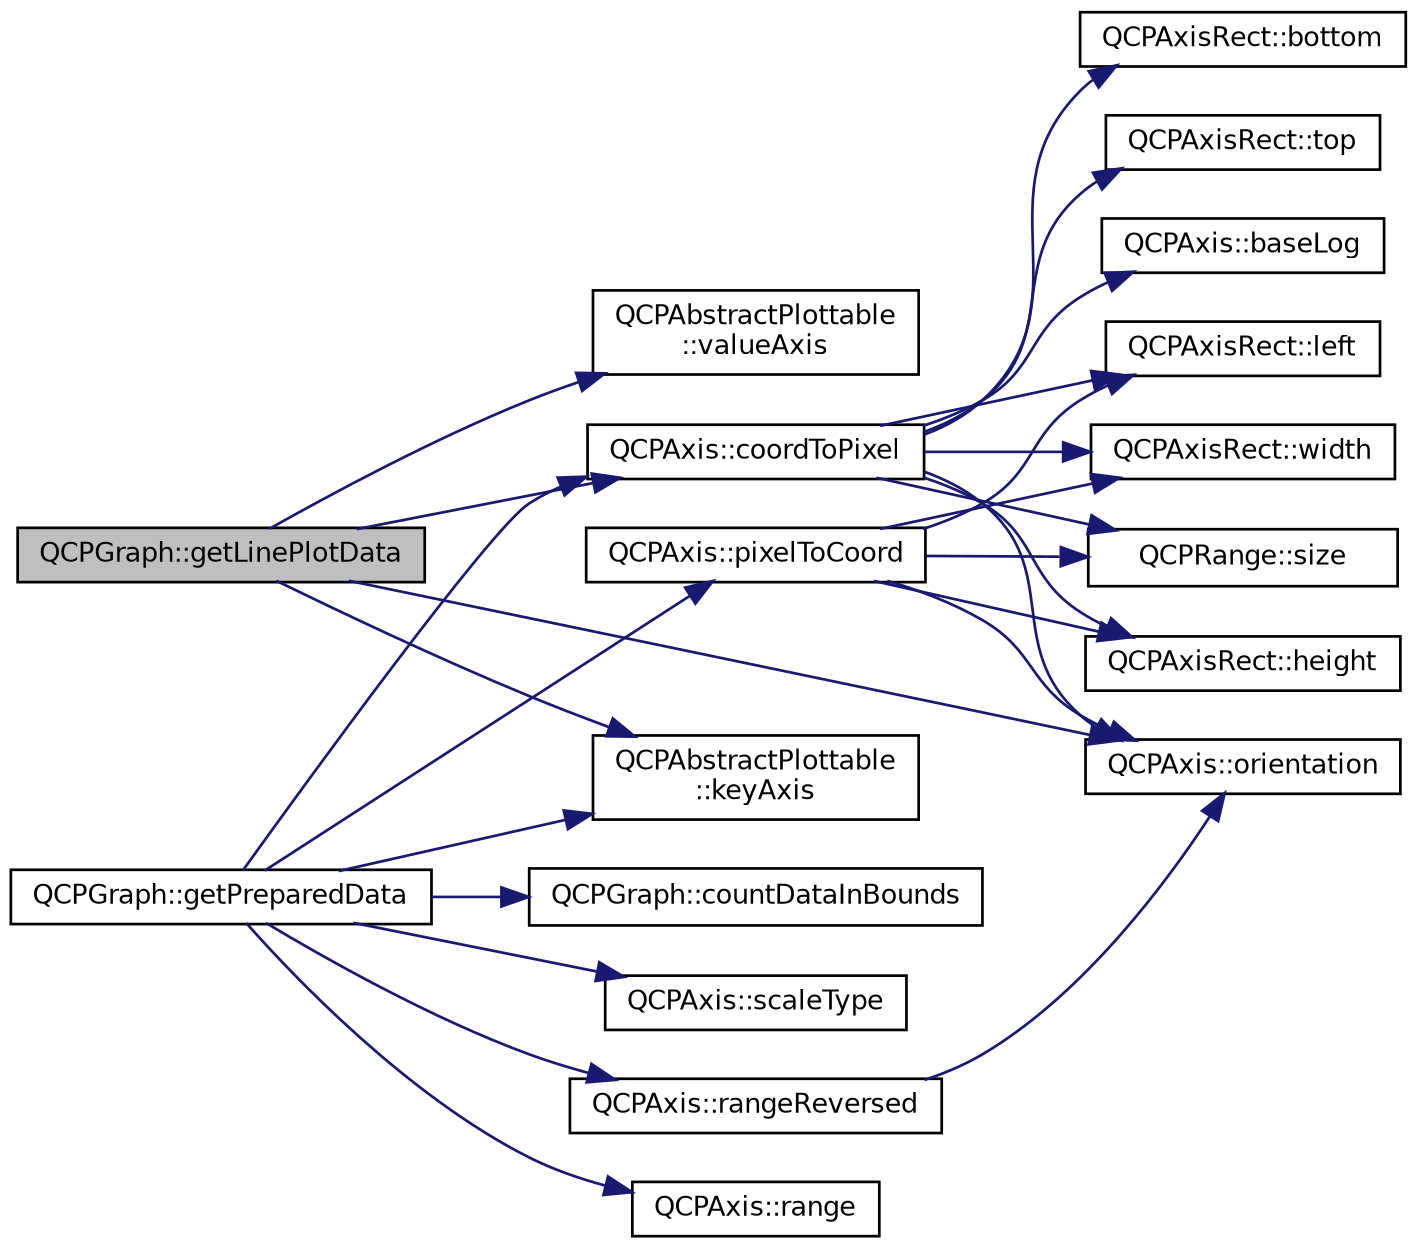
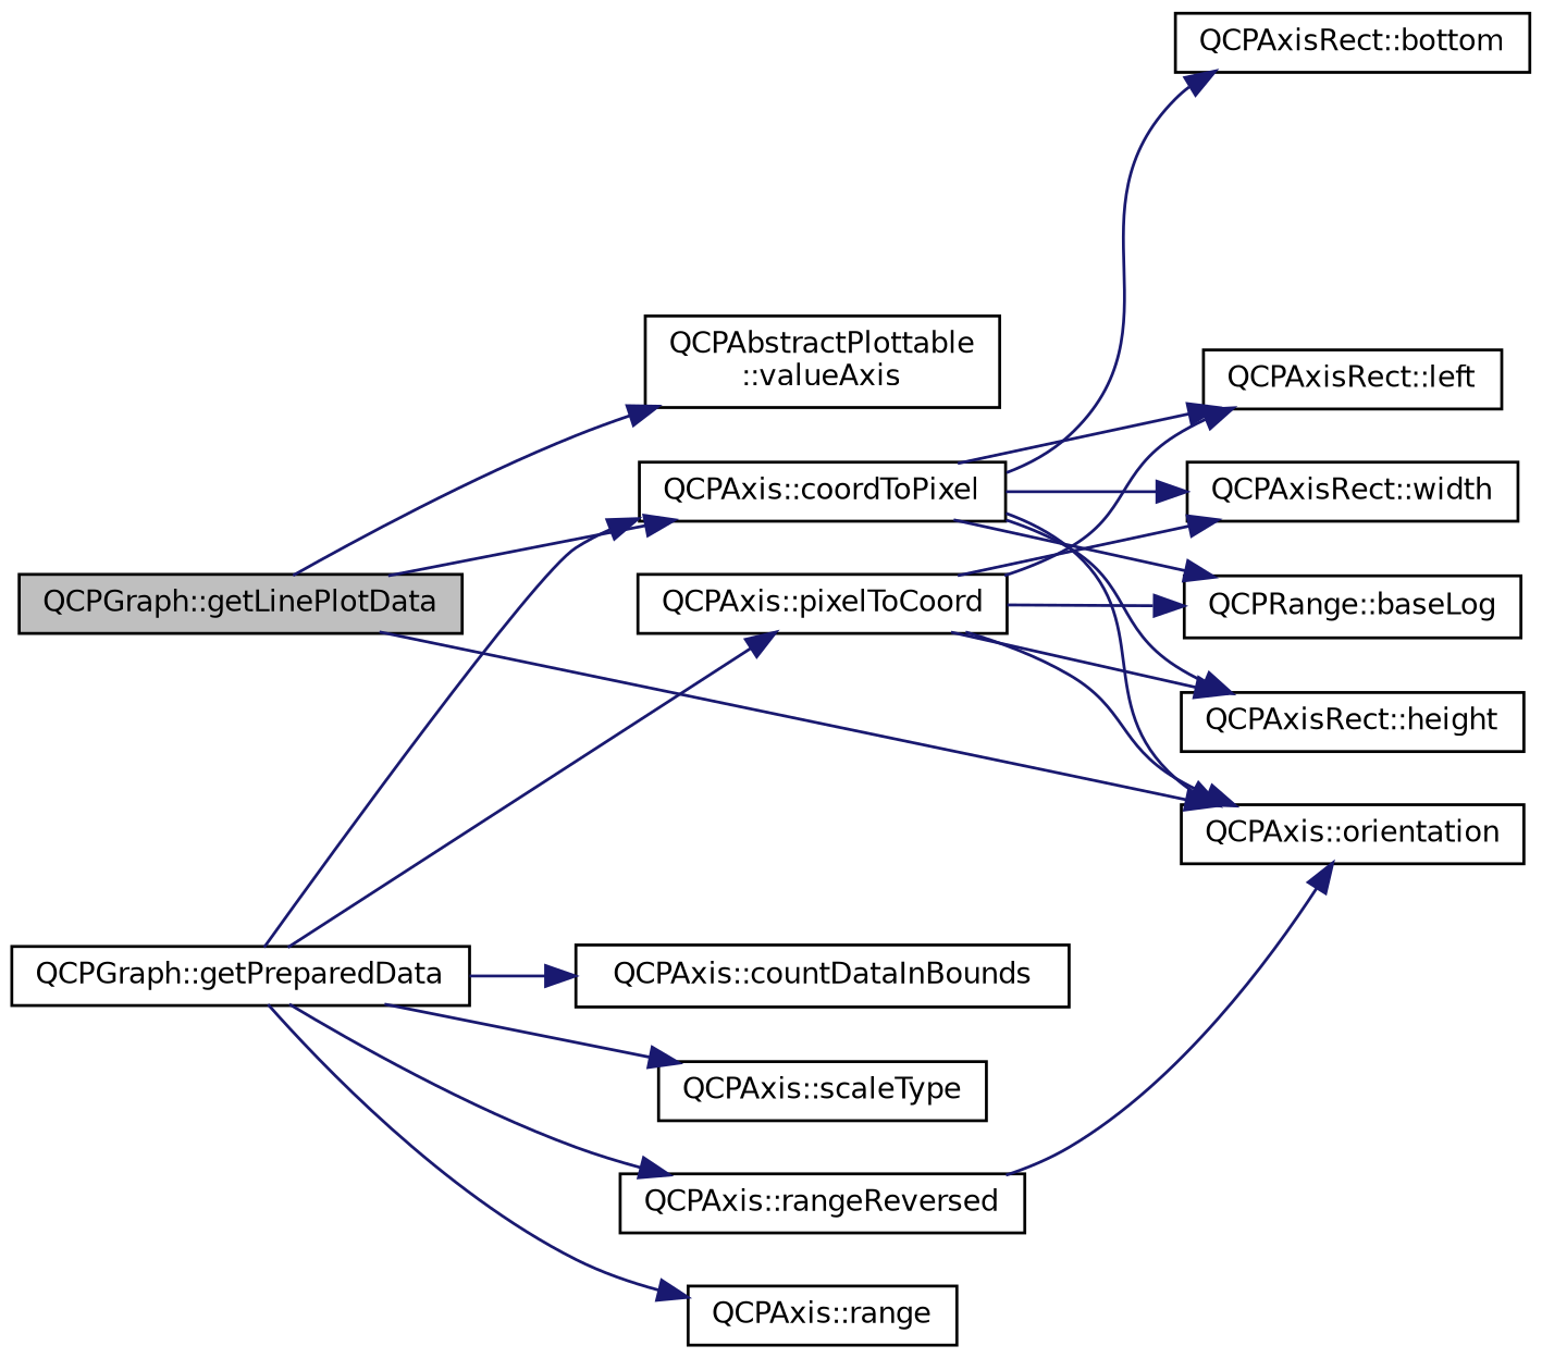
  digraph {
    rankdir=LR
    node [color=black fillcolor=white fontname=Helvetica fontsize=10 shape=record style=filled]
    edge [color=midnightblue fontname=Helvetica fontsize=10 labelfontname=Helvetica labelfontsize=10 style=solid]
    n1 [fillcolor=grey75 fontcolor=black height=0.2 label="QCPGraph::getLinePlotData" width=0.4]
-   n2 [height=0.2 label="QCPAbstractPlottable\l::keyAxis" width=0.4]
    n3 [height=0.2 label="QCPAbstractPlottable\l::valueAxis" width=0.4]
    n4 [height=0.2 label="QCPAxis::coordToPixel" width=0.4]
    n5 [height=0.2 label="QCPAxis::orientation" width=0.4]
    n6 [height=0.2 label="QCPGraph::getPreparedData" width=0.4]
-   n7 [height=0.2 label="QCPGraph::countDataInBounds" width=0.4]
+   n7 [height=0.2 label="QCPAxis::countDataInBounds" width=0.4]
    n8 [height=0.2 label="QCPAxis::rangeReversed" width=0.4]
    n9 [height=0.2 label="QCPAxis::pixelToCoord" width=0.4]
    n10 [height=0.2 label="QCPAxis::scaleType" width=0.4]
    n11 [height=0.2 label="QCPAxis::range" width=0.4]
-   n12 [height=0.2 label="QCPRange::size" width=0.4]
+   n12 [height=0.2 label="QCPRange::baseLog" width=0.4]
    n13 [height=0.2 label="QCPAxisRect::width" width=0.4]
    n14 [height=0.2 label="QCPAxisRect::left" width=0.4]
-   n15 [height=0.2 label="QCPAxis::baseLog" width=0.4]
    n16 [height=0.2 label="QCPAxisRect::bottom" width=0.4]
    n17 [height=0.2 label="QCPAxisRect::height" width=0.4]
-   n18 [height=0.2 label="QCPAxisRect::top" width=0.4]
-   n1 -> n2
    n1 -> n3
    n1 -> n4
    n1 -> n5
    n4 -> n5
    n4 -> n12
    n4 -> n13
    n4 -> n14
-   n4 -> n15
    n4 -> n16
    n4 -> n17
-   n4 -> n18
-   n6 -> n2
    n6 -> n4
    n6 -> n7
    n6 -> n8
    n6 -> n9
    n6 -> n10
    n6 -> n11
    n8 -> n5
    n9 -> n5
    n9 -> n12
    n9 -> n13
    n9 -> n14
    n9 -> n17
  }
